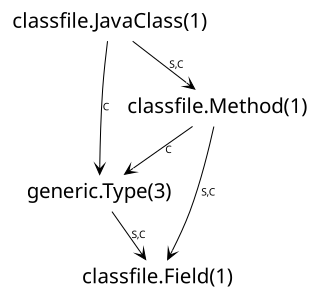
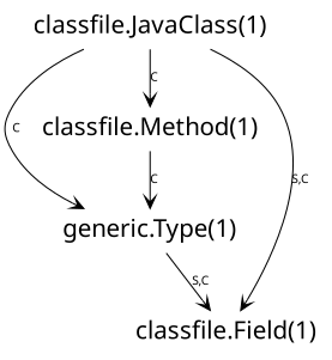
  digraph {
    fontname="Noto Sans"
    node [fontname="Noto Sans" fontsize=20 shape=plaintext]
    edge [arrowhead=vee color=black fontname="Noto Sans" fontsize=10]
-   n1 [label="generic.Type(3)"]
+   n1 [label="generic.Type(1)"]
    n2 [label="classfile.Field(1)"]
    n3 [label="classfile.Method(1)"]
    n4 [label="classfile.JavaClass(1)"]
    n1 -> n2 [label="S,C"]
    n3 -> n1 [label=C]
    n4 -> n1 [label=C]
-   n3 -> n2 [label="S,C"]
-   n4 -> n3 [label="S,C"]
+   n4 -> n2 [label="S,C"]
+   n4 -> n3 [label=C]
  }
